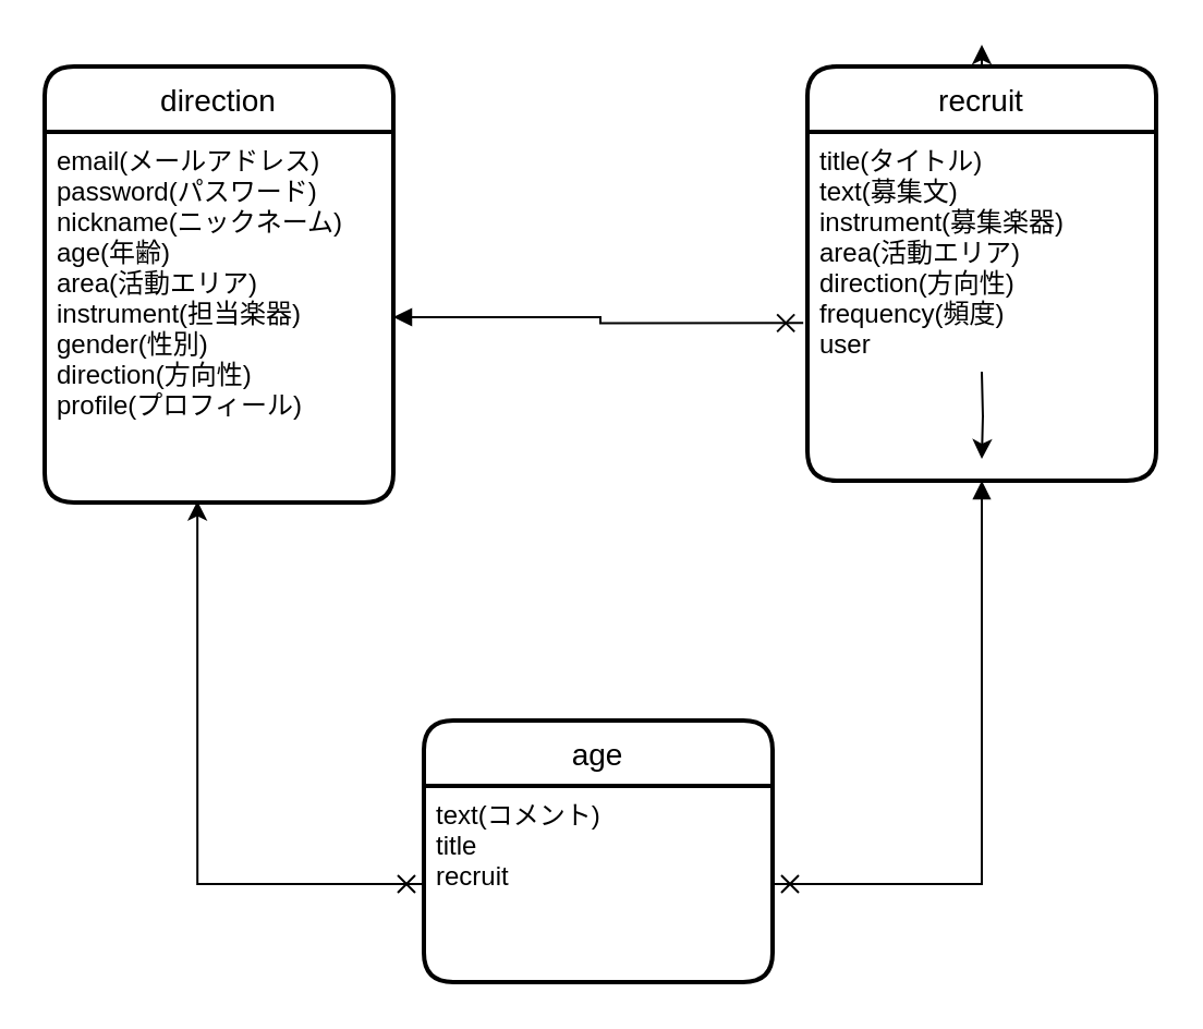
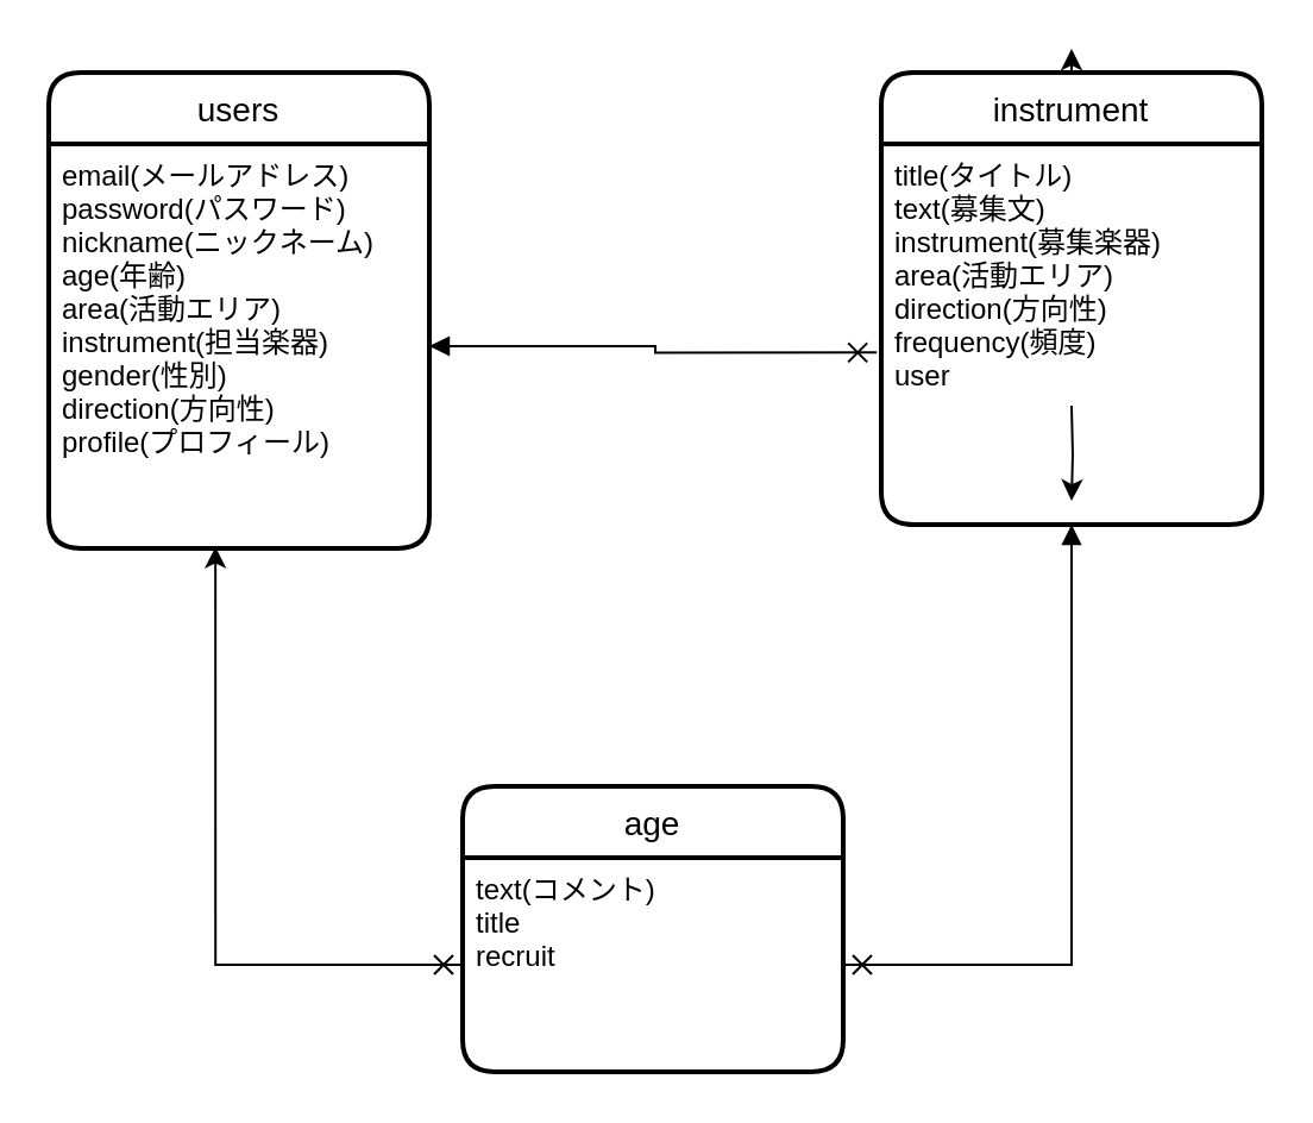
  <mxCell id="0" />
  <mxCell id="1" parent="0" />
- <mxCell id="2" value="direction" style="swimlane;childLayout=stackLayout;horizontal=1;startSize=30;horizontalStack=0;rounded=1;fontSize=14;fontStyle=0;strokeWidth=2;resizeParent=0;resizeLast=1;shadow=0;dashed=0;align=center;" parent="1" vertex="1"><mxGeometry x="20" y="30" width="160" height="200" as="geometry" /></mxCell>
+ <mxCell id="2" value="users" style="swimlane;childLayout=stackLayout;horizontal=1;startSize=30;horizontalStack=0;rounded=1;fontSize=14;fontStyle=0;strokeWidth=2;resizeParent=0;resizeLast=1;shadow=0;dashed=0;align=center;" parent="1" vertex="1"><mxGeometry x="20" y="30" width="160" height="200" as="geometry" /></mxCell>
  <mxCell id="3" value="email(メールアドレス)&#10;password(パスワード)&#10;nickname(ニックネーム)&#10;age(年齢)&#10;area(活動エリア)&#10;instrument(担当楽器)&#10;gender(性別)&#10;direction(方向性)&#10;profile(プロフィール)" style="align=left;strokeColor=none;fillColor=none;spacingLeft=4;fontSize=12;verticalAlign=top;resizable=0;rotatable=0;part=1;" parent="2" vertex="1"><mxGeometry y="30" width="160" height="170" as="geometry" /></mxCell>
  <mxCell id="4" style="edgeStyle=orthogonalEdgeStyle;rounded=0;orthogonalLoop=1;jettySize=auto;html=1;" edge="1" parent="1"><mxGeometry relative="1" as="geometry"><mxPoint x="450" y="20" as="targetPoint" /><mxPoint x="450" y="20" as="sourcePoint" /></mxGeometry></mxCell>
  <mxCell id="5" style="edgeStyle=orthogonalEdgeStyle;rounded=0;orthogonalLoop=1;jettySize=auto;html=1;" edge="1" parent="1"><mxGeometry relative="1" as="geometry"><mxPoint x="450" y="20" as="targetPoint" /><mxPoint x="450" y="40" as="sourcePoint" /></mxGeometry></mxCell>
- <mxCell id="6" value="recruit" style="swimlane;childLayout=stackLayout;horizontal=1;startSize=30;horizontalStack=0;rounded=1;fontSize=14;fontStyle=0;strokeWidth=2;resizeParent=0;resizeLast=1;shadow=0;dashed=0;align=center;" parent="1" vertex="1"><mxGeometry x="370" y="30" width="160" height="190" as="geometry" /></mxCell>
+ <mxCell id="6" value="instrument" style="swimlane;childLayout=stackLayout;horizontal=1;startSize=30;horizontalStack=0;rounded=1;fontSize=14;fontStyle=0;strokeWidth=2;resizeParent=0;resizeLast=1;shadow=0;dashed=0;align=center;" parent="1" vertex="1"><mxGeometry x="370" y="30" width="160" height="190" as="geometry" /></mxCell>
  <mxCell id="7" value="title(タイトル)&#10;text(募集文)&#10;instrument(募集楽器)&#10;area(活動エリア)&#10;direction(方向性)&#10;frequency(頻度)&#10;user" style="align=left;strokeColor=none;fillColor=none;spacingLeft=4;fontSize=12;verticalAlign=top;resizable=0;rotatable=0;part=1;" parent="6" vertex="1"><mxGeometry y="30" width="160" height="160" as="geometry" /></mxCell>
  <mxCell id="8" value="age" style="swimlane;childLayout=stackLayout;horizontal=1;startSize=30;horizontalStack=0;rounded=1;fontSize=14;fontStyle=0;strokeWidth=2;resizeParent=0;resizeLast=1;shadow=0;dashed=0;align=center;" parent="1" vertex="1"><mxGeometry x="194" y="330" width="160" height="120" as="geometry" /></mxCell>
  <mxCell id="9" value="text(コメント)&#10;title&#10;recruit" style="align=left;strokeColor=none;fillColor=none;spacingLeft=4;fontSize=12;verticalAlign=top;resizable=0;rotatable=0;part=1;" parent="8" vertex="1"><mxGeometry y="30" width="160" height="90" as="geometry" /></mxCell>
  <mxCell id="10" style="edgeStyle=orthogonalEdgeStyle;rounded=0;orthogonalLoop=1;jettySize=auto;html=1;" edge="1" parent="1"><mxGeometry relative="1" as="geometry"><mxPoint x="450" y="210" as="targetPoint" /><mxPoint x="450" y="170" as="sourcePoint" /></mxGeometry></mxCell>
  <mxCell id="11" style="edgeStyle=orthogonalEdgeStyle;rounded=0;orthogonalLoop=1;jettySize=auto;html=1;entryX=0.438;entryY=0.996;entryDx=0;entryDy=0;entryPerimeter=0;startArrow=cross;startFill=0;" edge="1" parent="1" source="9" target="3"><mxGeometry relative="1" as="geometry" /></mxCell>
  <mxCell id="12" style="edgeStyle=orthogonalEdgeStyle;rounded=0;orthogonalLoop=1;jettySize=auto;html=1;exitX=1;exitY=0.5;exitDx=0;exitDy=0;entryX=-0.012;entryY=0.548;entryDx=0;entryDy=0;entryPerimeter=0;startArrow=block;startFill=1;endArrow=cross;endFill=0;" edge="1" parent="1" source="3" target="7"><mxGeometry relative="1" as="geometry" /></mxCell>
  <mxCell id="13" style="edgeStyle=orthogonalEdgeStyle;rounded=0;orthogonalLoop=1;jettySize=auto;html=1;exitX=0.5;exitY=1;exitDx=0;exitDy=0;entryX=1;entryY=0.5;entryDx=0;entryDy=0;startArrow=block;startFill=1;endArrow=cross;endFill=0;" edge="1" parent="1" source="7" target="9"><mxGeometry relative="1" as="geometry" /></mxCell>
